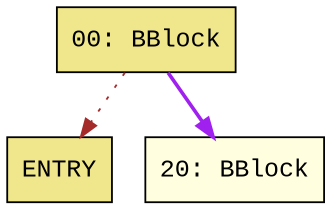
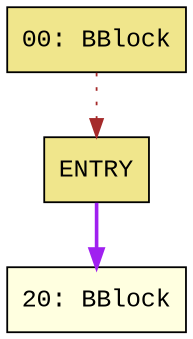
  digraph {
    fontname="Liberation Mono"
    node [fillcolor=khaki fontname="Liberation Mono" shape=box style=filled]
    edge [fontname="Liberation Mono"]
    n1 [label="00: BBlock"]
    ENTRY
    n3 [fillcolor=lightyellow label="20: BBlock"]
    n1 -> ENTRY [color=brown style=dotted]
-   n1 -> n3 [color=purple style=bold]
+   ENTRY -> n3 [color=purple style=bold]
  }
